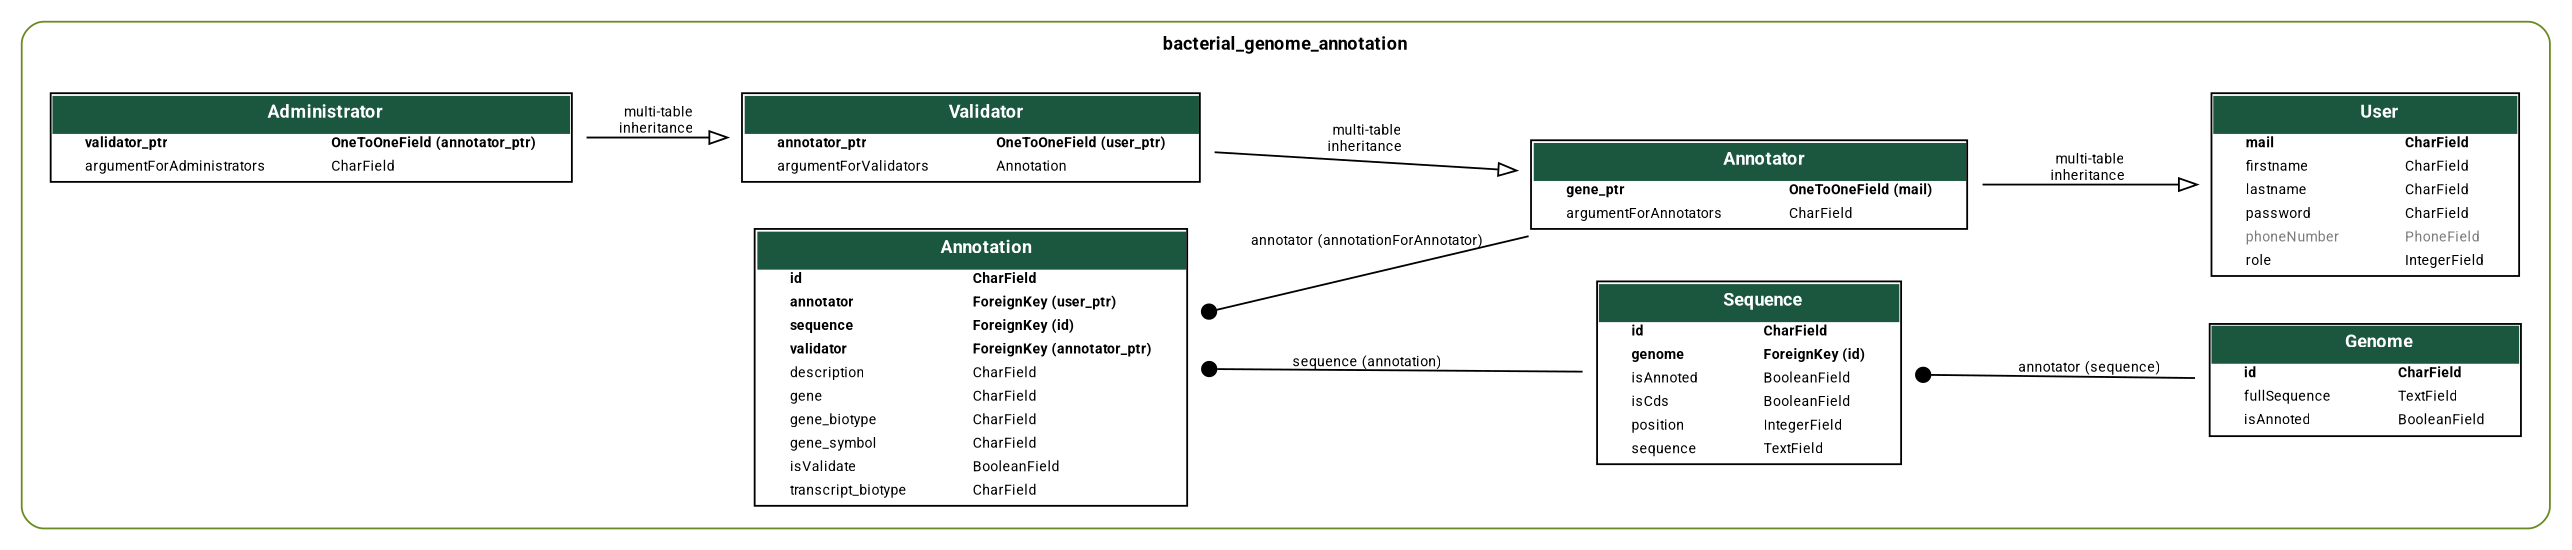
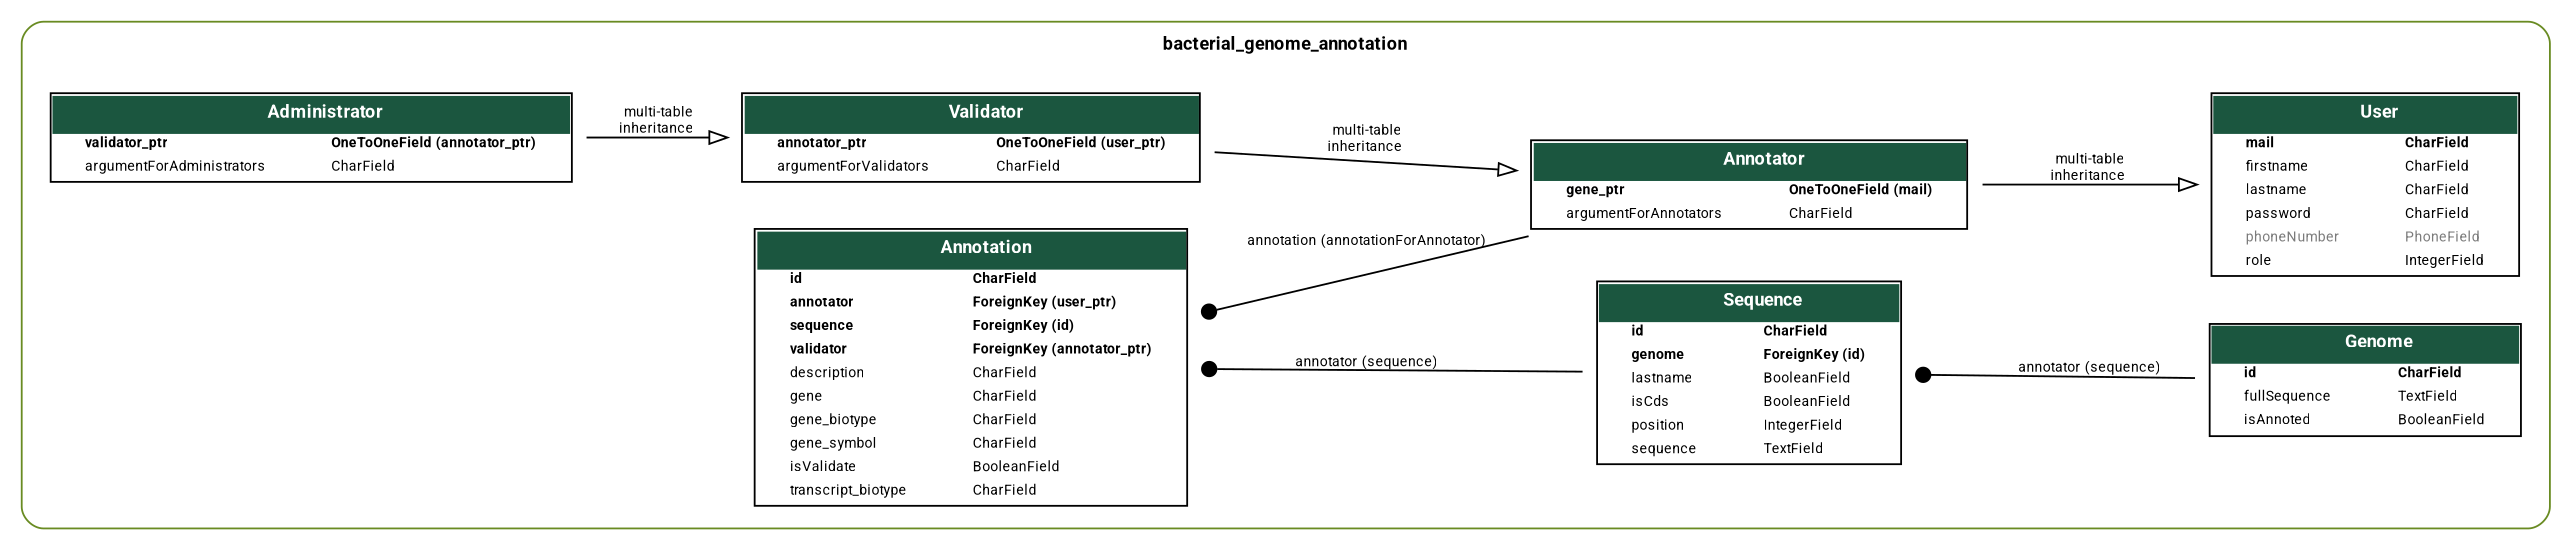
  digraph {
    fontname=Roboto
    fontsize=8
    rankdir=LR
    splines=true
    node [fontname=Roboto fontsize=8 shape=plaintext]
    edge [arrowhead=empty arrowtail=none dir=both fontname=Roboto fontsize=8]
    n1 [label=<       <TABLE BGCOLOR="white" BORDER="1" CELLBORDER="0" CELLSPACING="0">       <TR><TD COLSPAN="2" CELLPADDING="5" ALIGN="CENTER" BGCOLOR="#1b563f">       <FONT FACE="Roboto" COLOR="white" POINT-SIZE="10"><B>       User       </B></FONT></TD></TR>                 <TR><TD ALIGN="LEFT" BORDER="0">       <FONT FACE="Roboto"><B>mail</B></FONT>       </TD><TD ALIGN="LEFT">       <FONT FACE="Roboto"><B>CharField</B></FONT>       </TD></TR>                      <TR><TD ALIGN="LEFT" BORDER="0">       <FONT FACE="Roboto">firstname</FONT>       </TD><TD ALIGN="LEFT">       <FONT FACE="Roboto">CharField</FONT>       </TD></TR>                      <TR><TD ALIGN="LEFT" BORDER="0">       <FONT FACE="Roboto">lastname</FONT>       </TD><TD ALIGN="LEFT">       <FONT FACE="Roboto">CharField</FONT>       </TD></TR>                      <TR><TD ALIGN="LEFT" BORDER="0">       <FONT FACE="Roboto">password</FONT>       </TD><TD ALIGN="LEFT">       <FONT FACE="Roboto">CharField</FONT>       </TD></TR>                      <TR><TD ALIGN="LEFT" BORDER="0">       <FONT COLOR="#7B7B7B" FACE="Roboto">phoneNumber</FONT>       </TD><TD ALIGN="LEFT">       <FONT COLOR="#7B7B7B" FACE="Roboto">PhoneField</FONT>       </TD></TR>                      <TR><TD ALIGN="LEFT" BORDER="0">       <FONT FACE="Roboto">role</FONT>       </TD><TD ALIGN="LEFT">       <FONT FACE="Roboto">IntegerField</FONT>       </TD></TR>                 </TABLE>       >]
    n2 [label=<       <TABLE BGCOLOR="white" BORDER="1" CELLBORDER="0" CELLSPACING="0">       <TR><TD COLSPAN="2" CELLPADDING="5" ALIGN="CENTER" BGCOLOR="#1b563f">       <FONT FACE="Roboto" COLOR="white" POINT-SIZE="10"><B>       Annotator       </B></FONT></TD></TR>                 <TR><TD ALIGN="LEFT" BORDER="0">       <FONT FACE="Roboto"><B>gene_ptr</B></FONT>       </TD><TD ALIGN="LEFT">       <FONT FACE="Roboto"><B>OneToOneField (mail)</B></FONT>       </TD></TR>                      <TR><TD ALIGN="LEFT" BORDER="0">       <FONT FACE="Roboto">argumentForAnnotators</FONT>       </TD><TD ALIGN="LEFT">       <FONT FACE="Roboto">CharField</FONT>       </TD></TR>                 </TABLE>       >]
-   n3 [label=<       <TABLE BGCOLOR="white" BORDER="1" CELLBORDER="0" CELLSPACING="0">       <TR><TD COLSPAN="2" CELLPADDING="5" ALIGN="CENTER" BGCOLOR="#1b563f">       <FONT FACE="Roboto" COLOR="white" POINT-SIZE="10"><B>       Validator       </B></FONT></TD></TR>                 <TR><TD ALIGN="LEFT" BORDER="0">       <FONT FACE="Roboto"><B>annotator_ptr</B></FONT>       </TD><TD ALIGN="LEFT">       <FONT FACE="Roboto"><B>OneToOneField (user_ptr)</B></FONT>       </TD></TR>                      <TR><TD ALIGN="LEFT" BORDER="0">       <FONT FACE="Roboto">argumentForValidators</FONT>       </TD><TD ALIGN="LEFT">       <FONT FACE="Roboto">Annotation</FONT>       </TD></TR>                 </TABLE>       >]
+   n3 [label=<       <TABLE BGCOLOR="white" BORDER="1" CELLBORDER="0" CELLSPACING="0">       <TR><TD COLSPAN="2" CELLPADDING="5" ALIGN="CENTER" BGCOLOR="#1b563f">       <FONT FACE="Roboto" COLOR="white" POINT-SIZE="10"><B>       Validator       </B></FONT></TD></TR>                 <TR><TD ALIGN="LEFT" BORDER="0">       <FONT FACE="Roboto"><B>annotator_ptr</B></FONT>       </TD><TD ALIGN="LEFT">       <FONT FACE="Roboto"><B>OneToOneField (user_ptr)</B></FONT>       </TD></TR>                      <TR><TD ALIGN="LEFT" BORDER="0">       <FONT FACE="Roboto">argumentForValidators</FONT>       </TD><TD ALIGN="LEFT">       <FONT FACE="Roboto">CharField</FONT>       </TD></TR>                 </TABLE>       >]
    n4 [label=<       <TABLE BGCOLOR="white" BORDER="1" CELLBORDER="0" CELLSPACING="0">       <TR><TD COLSPAN="2" CELLPADDING="5" ALIGN="CENTER" BGCOLOR="#1b563f">       <FONT FACE="Roboto" COLOR="white" POINT-SIZE="10"><B>       Administrator       </B></FONT></TD></TR>                 <TR><TD ALIGN="LEFT" BORDER="0">       <FONT FACE="Roboto"><B>validator_ptr</B></FONT>       </TD><TD ALIGN="LEFT">       <FONT FACE="Roboto"><B>OneToOneField (annotator_ptr)</B></FONT>       </TD></TR>                      <TR><TD ALIGN="LEFT" BORDER="0">       <FONT FACE="Roboto">argumentForAdministrators</FONT>       </TD><TD ALIGN="LEFT">       <FONT FACE="Roboto">CharField</FONT>       </TD></TR>                 </TABLE>       >]
    n5 [label=<       <TABLE BGCOLOR="white" BORDER="1" CELLBORDER="0" CELLSPACING="0">       <TR><TD COLSPAN="2" CELLPADDING="5" ALIGN="CENTER" BGCOLOR="#1b563f">       <FONT FACE="Roboto" COLOR="white" POINT-SIZE="10"><B>       Genome       </B></FONT></TD></TR>                 <TR><TD ALIGN="LEFT" BORDER="0">       <FONT FACE="Roboto"><B>id</B></FONT>       </TD><TD ALIGN="LEFT">       <FONT FACE="Roboto"><B>CharField</B></FONT>       </TD></TR>                      <TR><TD ALIGN="LEFT" BORDER="0">       <FONT FACE="Roboto">fullSequence</FONT>       </TD><TD ALIGN="LEFT">       <FONT FACE="Roboto">TextField</FONT>       </TD></TR>                      <TR><TD ALIGN="LEFT" BORDER="0">       <FONT FACE="Roboto">isAnnoted</FONT>       </TD><TD ALIGN="LEFT">       <FONT FACE="Roboto">BooleanField</FONT>       </TD></TR>                 </TABLE>       >]
-   n6 [label=<       <TABLE BGCOLOR="white" BORDER="1" CELLBORDER="0" CELLSPACING="0">       <TR><TD COLSPAN="2" CELLPADDING="5" ALIGN="CENTER" BGCOLOR="#1b563f">       <FONT FACE="Roboto" COLOR="white" POINT-SIZE="10"><B>       Sequence       </B></FONT></TD></TR>                 <TR><TD ALIGN="LEFT" BORDER="0">       <FONT FACE="Roboto"><B>id</B></FONT>       </TD><TD ALIGN="LEFT">       <FONT FACE="Roboto"><B>CharField</B></FONT>       </TD></TR>                      <TR><TD ALIGN="LEFT" BORDER="0">       <FONT FACE="Roboto"><B>genome</B></FONT>       </TD><TD ALIGN="LEFT">       <FONT FACE="Roboto"><B>ForeignKey (id)</B></FONT>       </TD></TR>                      <TR><TD ALIGN="LEFT" BORDER="0">       <FONT FACE="Roboto">isAnnoted</FONT>       </TD><TD ALIGN="LEFT">       <FONT FACE="Roboto">BooleanField</FONT>       </TD></TR>                      <TR><TD ALIGN="LEFT" BORDER="0">       <FONT FACE="Roboto">isCds</FONT>       </TD><TD ALIGN="LEFT">       <FONT FACE="Roboto">BooleanField</FONT>       </TD></TR>                      <TR><TD ALIGN="LEFT" BORDER="0">       <FONT FACE="Roboto">position</FONT>       </TD><TD ALIGN="LEFT">       <FONT FACE="Roboto">IntegerField</FONT>       </TD></TR>                      <TR><TD ALIGN="LEFT" BORDER="0">       <FONT FACE="Roboto">sequence</FONT>       </TD><TD ALIGN="LEFT">       <FONT FACE="Roboto">TextField</FONT>       </TD></TR>                 </TABLE>       >]
+   n6 [label=<       <TABLE BGCOLOR="white" BORDER="1" CELLBORDER="0" CELLSPACING="0">       <TR><TD COLSPAN="2" CELLPADDING="5" ALIGN="CENTER" BGCOLOR="#1b563f">       <FONT FACE="Roboto" COLOR="white" POINT-SIZE="10"><B>       Sequence       </B></FONT></TD></TR>                 <TR><TD ALIGN="LEFT" BORDER="0">       <FONT FACE="Roboto"><B>id</B></FONT>       </TD><TD ALIGN="LEFT">       <FONT FACE="Roboto"><B>CharField</B></FONT>       </TD></TR>                      <TR><TD ALIGN="LEFT" BORDER="0">       <FONT FACE="Roboto"><B>genome</B></FONT>       </TD><TD ALIGN="LEFT">       <FONT FACE="Roboto"><B>ForeignKey (id)</B></FONT>       </TD></TR>                      <TR><TD ALIGN="LEFT" BORDER="0">       <FONT FACE="Roboto">lastname</FONT>       </TD><TD ALIGN="LEFT">       <FONT FACE="Roboto">BooleanField</FONT>       </TD></TR>                      <TR><TD ALIGN="LEFT" BORDER="0">       <FONT FACE="Roboto">isCds</FONT>       </TD><TD ALIGN="LEFT">       <FONT FACE="Roboto">BooleanField</FONT>       </TD></TR>                      <TR><TD ALIGN="LEFT" BORDER="0">       <FONT FACE="Roboto">position</FONT>       </TD><TD ALIGN="LEFT">       <FONT FACE="Roboto">IntegerField</FONT>       </TD></TR>                      <TR><TD ALIGN="LEFT" BORDER="0">       <FONT FACE="Roboto">sequence</FONT>       </TD><TD ALIGN="LEFT">       <FONT FACE="Roboto">TextField</FONT>       </TD></TR>                 </TABLE>       >]
    n7 [label=<       <TABLE BGCOLOR="white" BORDER="1" CELLBORDER="0" CELLSPACING="0">       <TR><TD COLSPAN="2" CELLPADDING="5" ALIGN="CENTER" BGCOLOR="#1b563f">       <FONT FACE="Roboto" COLOR="white" POINT-SIZE="10"><B>       Annotation       </B></FONT></TD></TR>                 <TR><TD ALIGN="LEFT" BORDER="0">       <FONT FACE="Roboto"><B>id</B></FONT>       </TD><TD ALIGN="LEFT">       <FONT FACE="Roboto"><B>CharField</B></FONT>       </TD></TR>                      <TR><TD ALIGN="LEFT" BORDER="0">       <FONT FACE="Roboto"><B>annotator</B></FONT>       </TD><TD ALIGN="LEFT">       <FONT FACE="Roboto"><B>ForeignKey (user_ptr)</B></FONT>       </TD></TR>                      <TR><TD ALIGN="LEFT" BORDER="0">       <FONT FACE="Roboto"><B>sequence</B></FONT>       </TD><TD ALIGN="LEFT">       <FONT FACE="Roboto"><B>ForeignKey (id)</B></FONT>       </TD></TR>                      <TR><TD ALIGN="LEFT" BORDER="0">       <FONT FACE="Roboto"><B>validator</B></FONT>       </TD><TD ALIGN="LEFT">       <FONT FACE="Roboto"><B>ForeignKey (annotator_ptr)</B></FONT>       </TD></TR>                      <TR><TD ALIGN="LEFT" BORDER="0">       <FONT FACE="Roboto">description</FONT>       </TD><TD ALIGN="LEFT">       <FONT FACE="Roboto">CharField</FONT>       </TD></TR>                      <TR><TD ALIGN="LEFT" BORDER="0">       <FONT FACE="Roboto">gene</FONT>       </TD><TD ALIGN="LEFT">       <FONT FACE="Roboto">CharField</FONT>       </TD></TR>                      <TR><TD ALIGN="LEFT" BORDER="0">       <FONT FACE="Roboto">gene_biotype</FONT>       </TD><TD ALIGN="LEFT">       <FONT FACE="Roboto">CharField</FONT>       </TD></TR>                      <TR><TD ALIGN="LEFT" BORDER="0">       <FONT FACE="Roboto">gene_symbol</FONT>       </TD><TD ALIGN="LEFT">       <FONT FACE="Roboto">CharField</FONT>       </TD></TR>                      <TR><TD ALIGN="LEFT" BORDER="0">       <FONT FACE="Roboto">isValidate</FONT>       </TD><TD ALIGN="LEFT">       <FONT FACE="Roboto">BooleanField</FONT>       </TD></TR>                      <TR><TD ALIGN="LEFT" BORDER="0">       <FONT FACE="Roboto">transcript_biotype</FONT>       </TD><TD ALIGN="LEFT">       <FONT FACE="Roboto">CharField</FONT>       </TD></TR>                 </TABLE>       >]
    subgraph cluster_1 {
      color=olivedrab4
      label=<           <TABLE BORDER="0" CELLBORDER="0" CELLSPACING="0">           <TR><TD COLSPAN="2" CELLPADDING="4" ALIGN="CENTER">           <FONT FACE="Roboto" COLOR="Black" POINT-SIZE="10">           <B>bacterial_genome_annotation</B>           </FONT>           </TD></TR>           </TABLE>           >
      style=rounded
      n1
      n2
      n3
      n4
      n5
      n6
      n7
    }
    n2 -> n1 [label=" multi-table\ninheritance"]
    n3 -> n2 [label=" multi-table\ninheritance"]
    n4 -> n3 [label=" multi-table\ninheritance"]
    n6 -> n5 [arrowhead=none arrowtail=dot label=" annotator (sequence)"]
-   n7 -> n2 [arrowhead=none arrowtail=dot label=" annotator (annotationForAnnotator)"]
-   n7 -> n6 [arrowhead=none arrowtail=dot label=" sequence (annotation)"]
+   n7 -> n2 [arrowhead=none arrowtail=dot label=" annotation (annotationForAnnotator)"]
+   n7 -> n6 [arrowhead=none arrowtail=dot label=" annotator (sequence)"]
  }
